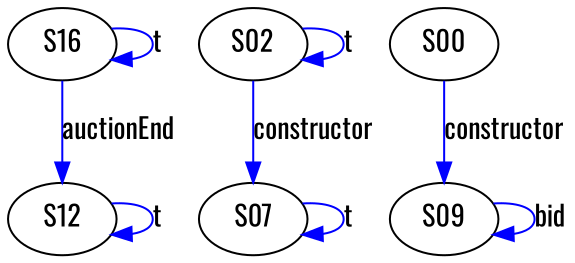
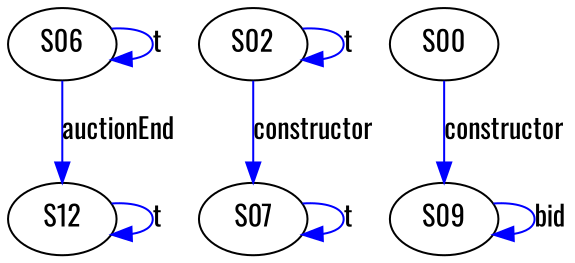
  digraph {
    fontname=Oswald
    node [fontname=Oswald]
    edge [color=blue fontname=Oswald]
-   S06 [label=S16]
+   S06
    S12
    S02
    S07
    S00
    S09
    S06 -> S06 [label=t]
    S06 -> S12 [label=auctionEnd]
    S12 -> S12 [label=t]
    S02 -> S02 [label=t]
    S02 -> S07 [label=constructor]
    S07 -> S07 [label=t]
    S00 -> S09 [label=constructor]
    S09 -> S09 [label=bid]
  }
